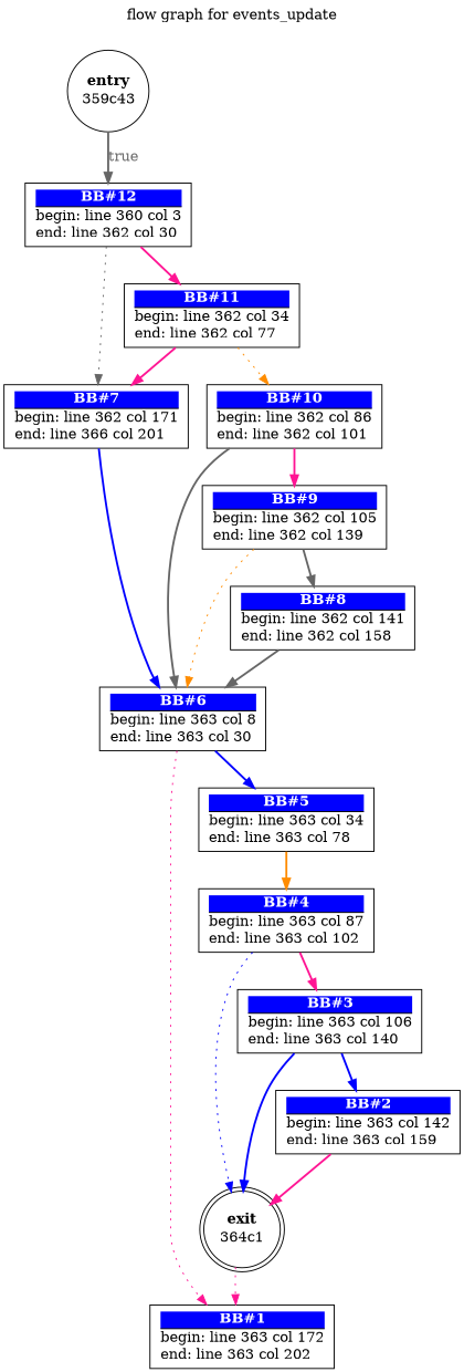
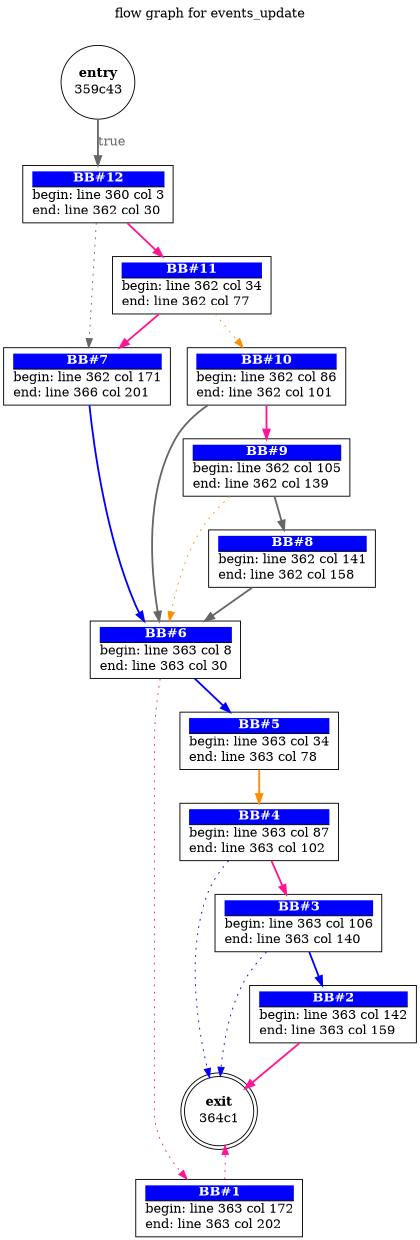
  digraph {
    label="flow graph for events_update"
    labelloc=t
    node [shape=box]
    edge [color=deeppink fontcolor=dimgray style=bold]
    n1 [label=<<TABLE border="0" cellborder="0" cellpadding="0"><TR><TD border="0" bgcolor="#ffffff" sides="b"><FONT color="#000000"><B>exit</B></FONT></TD></TR><TR><TD>364c1</TD></TR></TABLE>> margin=0 shape=doublecircle]
    n2 [label=<<TABLE border="0" cellborder="0" cellpadding="0"><TR><TD border="1" bgcolor="#0000ff" sides="b"><FONT color="#ffffff"><B>BB#1</B></FONT></TD></TR><TR><TD align="left">begin: line 363 col 172</TD></TR><TR><TD align="left">end: line 363 col 202</TD></TR></TABLE>>]
    n3 [label=<<TABLE border="0" cellborder="0" cellpadding="0"><TR><TD border="1" bgcolor="#0000ff" sides="b"><FONT color="#ffffff"><B>BB#2</B></FONT></TD></TR><TR><TD align="left">begin: line 363 col 142</TD></TR><TR><TD align="left">end: line 363 col 159</TD></TR></TABLE>>]
    n4 [label=<<TABLE border="0" cellborder="0" cellpadding="0"><TR><TD border="1" bgcolor="#0000ff" sides="b"><FONT color="#ffffff"><B>BB#3</B></FONT></TD></TR><TR><TD align="left">begin: line 363 col 106</TD></TR><TR><TD align="left">end: line 363 col 140</TD></TR></TABLE>>]
    n5 [label=<<TABLE border="0" cellborder="0" cellpadding="0"><TR><TD border="1" bgcolor="#0000ff" sides="b"><FONT color="#ffffff"><B>BB#4</B></FONT></TD></TR><TR><TD align="left">begin: line 363 col 87</TD></TR><TR><TD align="left">end: line 363 col 102</TD></TR></TABLE>>]
    n6 [label=<<TABLE border="0" cellborder="0" cellpadding="0"><TR><TD border="1" bgcolor="#0000ff" sides="b"><FONT color="#ffffff"><B>BB#5</B></FONT></TD></TR><TR><TD align="left">begin: line 363 col 34</TD></TR><TR><TD align="left">end: line 363 col 78</TD></TR></TABLE>>]
    n7 [label=<<TABLE border="0" cellborder="0" cellpadding="0"><TR><TD border="1" bgcolor="#0000ff" sides="b"><FONT color="#ffffff"><B>BB#6</B></FONT></TD></TR><TR><TD align="left">begin: line 363 col 8</TD></TR><TR><TD align="left">end: line 363 col 30</TD></TR></TABLE>>]
    n8 [label=<<TABLE border="0" cellborder="0" cellpadding="0"><TR><TD border="1" bgcolor="#0000ff" sides="b"><FONT color="#ffffff"><B>BB#7</B></FONT></TD></TR><TR><TD align="left">begin: line 362 col 171</TD></TR><TR><TD align="left">end: line 366 col 201</TD></TR></TABLE>>]
    n9 [label=<<TABLE border="0" cellborder="0" cellpadding="0"><TR><TD border="1" bgcolor="#0000ff" sides="b"><FONT color="#ffffff"><B>BB#8</B></FONT></TD></TR><TR><TD align="left">begin: line 362 col 141</TD></TR><TR><TD align="left">end: line 362 col 158</TD></TR></TABLE>>]
    n10 [label=<<TABLE border="0" cellborder="0" cellpadding="0"><TR><TD border="1" bgcolor="#0000ff" sides="b"><FONT color="#ffffff"><B>BB#9</B></FONT></TD></TR><TR><TD align="left">begin: line 362 col 105</TD></TR><TR><TD align="left">end: line 362 col 139</TD></TR></TABLE>>]
    n11 [label=<<TABLE border="0" cellborder="0" cellpadding="0"><TR><TD border="1" bgcolor="#0000ff" sides="b"><FONT color="#ffffff"><B>BB#10</B></FONT></TD></TR><TR><TD align="left">begin: line 362 col 86</TD></TR><TR><TD align="left">end: line 362 col 101</TD></TR></TABLE>>]
    n12 [label=<<TABLE border="0" cellborder="0" cellpadding="0"><TR><TD border="1" bgcolor="#0000ff" sides="b"><FONT color="#ffffff"><B>BB#11</B></FONT></TD></TR><TR><TD align="left">begin: line 362 col 34</TD></TR><TR><TD align="left">end: line 362 col 77</TD></TR></TABLE>>]
    n13 [label=<<TABLE border="0" cellborder="0" cellpadding="0"><TR><TD border="1" bgcolor="#0000ff" sides="b"><FONT color="#ffffff"><B>BB#12</B></FONT></TD></TR><TR><TD align="left">begin: line 360 col 3</TD></TR><TR><TD align="left">end: line 362 col 30</TD></TR></TABLE>>]
    n14 [label=<<TABLE border="0" cellborder="0" cellpadding="0"><TR><TD border="0" bgcolor="#ffffff" sides="b"><FONT color="#000000"><B>entry</B></FONT></TD></TR><TR><TD>359c43</TD></TR></TABLE>> margin=0 shape=circle]
-   n1 -> n2 [style=dotted]
+   n2 -> n1 [style=dotted]
    n3 -> n1
-   n4 -> n1 [color=blue]
+   n4 -> n1 [color=blue style=dotted]
    n4 -> n3 [color=blue]
    n5 -> n1 [color=blue style=dotted]
    n5 -> n4
    n6 -> n5 [color=darkorange]
    n7 -> n2 [style=dotted]
    n7 -> n6 [color=blue]
    n8 -> n7 [color=blue]
    n9 -> n7 [color=gray40]
    n10 -> n7 [color=darkorange style=dotted]
    n10 -> n9 [color=gray40]
    n11 -> n7 [color=gray40]
    n11 -> n10
    n12 -> n8
    n12 -> n11 [color=darkorange style=dotted]
    n13 -> n8 [color=gray40 style=dotted]
    n13 -> n12
    n14 -> n13 [color=gray40 label=true]
  }
